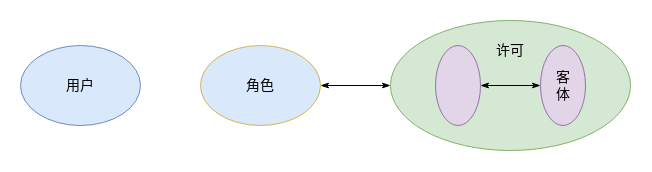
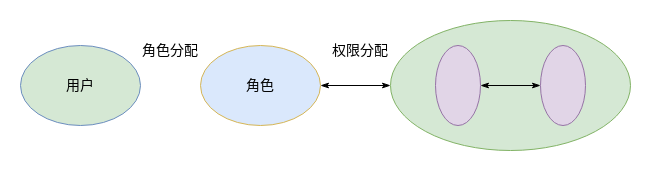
  <mxCell id="0" />
  <mxCell id="1" parent="0" />
- <mxCell id="2" value="&lt;font style=&quot;font-size: 14px;&quot;&gt;用户&lt;/font&gt;" style="ellipse;whiteSpace=wrap;html=1;fillColor=#dae8fc;strokeColor=#6c8ebf;" parent="1" vertex="1"><mxGeometry x="20" y="45" width="120" height="80" as="geometry" /></mxCell>
+ <mxCell id="2" value="&lt;font style=&quot;font-size: 14px;&quot;&gt;用户&lt;/font&gt;" style="ellipse;whiteSpace=wrap;html=1;fillColor=#d5e8d4;strokeColor=#6c8ebf;" parent="1" vertex="1"><mxGeometry x="20" y="45" width="120" height="80" as="geometry" /></mxCell>
  <mxCell id="3" style="edgeStyle=orthogonalEdgeStyle;rounded=0;orthogonalLoop=1;jettySize=auto;html=1;exitX=1;exitY=0.5;exitDx=0;exitDy=0;entryX=0;entryY=0.5;entryDx=0;entryDy=0;startArrow=classicThin;startFill=1;endArrow=classicThin;endFill=1;" parent="1" source="4" target="5" edge="1"><mxGeometry relative="1" as="geometry" /></mxCell>
  <mxCell id="4" value="&lt;font style=&quot;font-size: 14px;&quot;&gt;角色&lt;/font&gt;" style="ellipse;whiteSpace=wrap;html=1;fillColor=#dae8fc;strokeColor=#d6b656;" parent="1" vertex="1"><mxGeometry x="200" y="45" width="120" height="80" as="geometry" /></mxCell>
  <mxCell id="5" value="" style="ellipse;whiteSpace=wrap;html=1;fillColor=#d5e8d4;strokeColor=#82b366;" parent="1" vertex="1"><mxGeometry x="390" y="20" width="240" height="130" as="geometry" /></mxCell>
  <mxCell id="6" style="edgeStyle=orthogonalEdgeStyle;rounded=0;orthogonalLoop=1;jettySize=auto;html=1;exitX=1;exitY=0.5;exitDx=0;exitDy=0;entryX=0;entryY=0.5;entryDx=0;entryDy=0;startArrow=classicThin;startFill=1;endArrow=classicThin;endFill=1;" parent="1" source="7" target="8" edge="1"><mxGeometry relative="1" as="geometry" /></mxCell>
  <mxCell id="7" value="" style="ellipse;whiteSpace=wrap;html=1;fillColor=#e1d5e7;strokeColor=#9673a6;" parent="1" vertex="1"><mxGeometry x="435" y="45" width="45" height="80" as="geometry" /></mxCell>
  <mxCell id="8" value="" style="ellipse;whiteSpace=wrap;html=1;fillColor=#e1d5e7;strokeColor=#9673a6;" parent="1" vertex="1"><mxGeometry x="540" y="45" width="45" height="80" as="geometry" /></mxCell>
- <mxCell id="9" value="&lt;font style=&quot;font-size: 14px;&quot;&gt;客体&lt;/font&gt;" style="text;html=1;strokeColor=none;fillColor=none;align=center;verticalAlign=middle;whiteSpace=wrap;rounded=0;" parent="1" vertex="1"><mxGeometry x="552.5" y="45" width="20" height="80" as="geometry" /></mxCell>
- <mxCell id="10" value="&lt;font style=&quot;font-size: 14px;&quot;&gt;许可&lt;/font&gt;" style="text;html=1;strokeColor=none;fillColor=none;align=center;verticalAlign=middle;whiteSpace=wrap;rounded=0;" parent="1" vertex="1"><mxGeometry x="480" y="35" width="60" height="30" as="geometry" /></mxCell>
+ <mxCell id="11" value="&lt;font style=&quot;font-size: 14px;&quot;&gt;角色分配&lt;/font&gt;" style="text;html=1;strokeColor=none;fillColor=none;align=center;verticalAlign=middle;whiteSpace=wrap;rounded=0;" parent="1" vertex="1"><mxGeometry x="140" y="35" width="60" height="30" as="geometry" /></mxCell>
+ <mxCell id="12" value="&lt;font style=&quot;font-size: 14px;&quot;&gt;权限分配&lt;/font&gt;" style="text;html=1;strokeColor=none;fillColor=none;align=center;verticalAlign=middle;whiteSpace=wrap;rounded=0;" parent="1" vertex="1"><mxGeometry x="330" y="35" width="60" height="30" as="geometry" /></mxCell>
